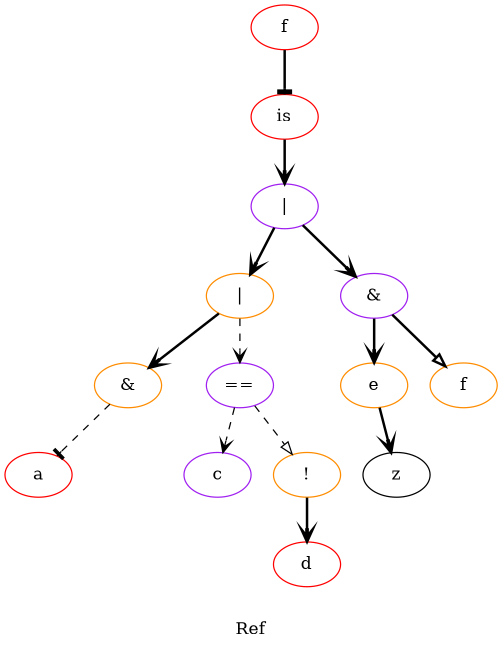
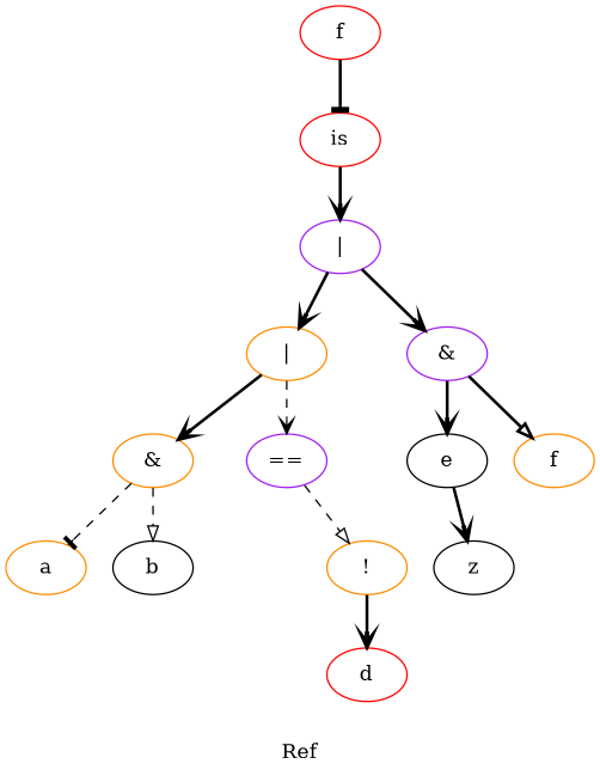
  digraph {
    label=Ref
    node [color=darkorange]
    edge [arrowhead=vee style=bold]
    n1 [color=red label=f]
    n2 [color=red label=is]
    n3 [color=purple label="|"]
    n4 [color=black label=z]
    n5 [label="|"]
    n6 [color=purple label="&"]
    n7 [label="&"]
    n8 [color=purple label="=="]
-   n9 [label=e]
+   n9 [color=black label=e]
    n10 [label=f]
-   n11 [color=red label=a]
-   n13 [color=purple label=c]
+   n11 [label=a]
+   n12 [color=black label=b]
    n14 [label="!"]
    n15 [color=red label=d]
    n1 -> n2 [arrowhead=tee]
    n2 -> n3
    n3 -> n5
    n3 -> n6
    n5 -> n7
    n5 -> n8 [style=dashed]
    n6 -> n9
    n6 -> n10 [arrowhead=onormal]
    n7 -> n11 [arrowhead=tee style=dashed]
-   n8 -> n13 [style=dashed]
+   n7 -> n12 [arrowhead=onormal style=dashed]
    n8 -> n14 [arrowhead=onormal style=dashed]
    n9 -> n4
    n14 -> n15
  }
